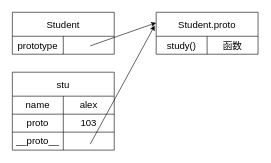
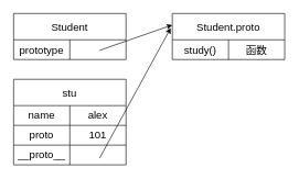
  <mxCell id="0" />
  <mxCell id="1" parent="0" />
  <mxCell id="2" value="Student" style="shape=table;startSize=40;container=1;collapsible=0;childLayout=tableLayout;strokeColor=#000000;fontSize=16;fillColor=#FFFFFF;fontColor=#000000;gradientColor=none;" parent="1" vertex="1"><mxGeometry x="20" y="20" width="170" height="70" as="geometry" /></mxCell>
  <mxCell id="3" value="" style="shape=tableRow;horizontal=0;startSize=0;swimlaneHead=0;swimlaneBody=0;strokeColor=inherit;top=0;left=0;bottom=0;right=0;collapsible=0;dropTarget=0;fillColor=none;points=[[0,0.5],[1,0.5]];portConstraint=eastwest;fontSize=16;" parent="2" vertex="1"><mxGeometry y="40" width="170" height="30" as="geometry" /></mxCell>
  <mxCell id="4" value="prototype" style="shape=partialRectangle;html=1;whiteSpace=wrap;connectable=0;strokeColor=inherit;overflow=hidden;fillColor=none;top=0;left=0;bottom=0;right=0;pointerEvents=1;fontSize=16;fontColor=#000000;labelBackgroundColor=none;labelBorderColor=none;gradientColor=none;" parent="3" vertex="1"><mxGeometry width="85" height="30" as="geometry"><mxRectangle width="85" height="30" as="alternateBounds" /></mxGeometry></mxCell>
  <mxCell id="5" value="" style="shape=partialRectangle;html=1;whiteSpace=wrap;connectable=0;strokeColor=inherit;overflow=hidden;fillColor=none;top=0;left=0;bottom=0;right=0;pointerEvents=1;fontSize=16;fontColor=#000000;labelBackgroundColor=none;labelBorderColor=none;gradientColor=none;" parent="3" vertex="1"><mxGeometry x="85" width="85" height="30" as="geometry"><mxRectangle width="85" height="30" as="alternateBounds" /></mxGeometry></mxCell>
  <mxCell id="6" value="Student.proto" style="shape=table;startSize=40;container=1;collapsible=0;childLayout=tableLayout;strokeColor=#000000;fontSize=16;fillColor=#FFFFFF;fontColor=#000000;" parent="1" vertex="1"><mxGeometry x="260" y="20" width="170" height="70" as="geometry" /></mxCell>
  <mxCell id="7" value="" style="shape=tableRow;horizontal=0;startSize=0;swimlaneHead=0;swimlaneBody=0;strokeColor=inherit;top=0;left=0;bottom=0;right=0;collapsible=0;dropTarget=0;fillColor=none;points=[[0,0.5],[1,0.5]];portConstraint=eastwest;fontSize=16;" parent="6" vertex="1"><mxGeometry y="40" width="170" height="30" as="geometry" /></mxCell>
  <mxCell id="8" value="study()" style="shape=partialRectangle;html=1;whiteSpace=wrap;connectable=0;strokeColor=inherit;overflow=hidden;fillColor=none;top=0;left=0;bottom=0;right=0;pointerEvents=1;fontSize=16;fontColor=#000000;" parent="7" vertex="1"><mxGeometry width="85" height="30" as="geometry"><mxRectangle width="85" height="30" as="alternateBounds" /></mxGeometry></mxCell>
  <mxCell id="9" value="函数" style="shape=partialRectangle;html=1;whiteSpace=wrap;connectable=0;strokeColor=inherit;overflow=hidden;fillColor=none;top=0;left=0;bottom=0;right=0;pointerEvents=1;fontSize=16;fontColor=#000000;" parent="7" vertex="1"><mxGeometry x="85" width="85" height="30" as="geometry"><mxRectangle width="85" height="30" as="alternateBounds" /></mxGeometry></mxCell>
  <mxCell id="10" value="" style="edgeStyle=none;orthogonalLoop=1;jettySize=auto;html=1;rounded=0;entryX=0;entryY=0.25;entryDx=0;entryDy=0;fontColor=#1A1A1A;labelBorderColor=#000000;strokeColor=#000000;" parent="1" target="6" edge="1"><mxGeometry width="80" relative="1" as="geometry"><mxPoint x="150" y="76" as="sourcePoint" /><mxPoint x="262.21" y="48.68" as="targetPoint" /><Array as="points" /></mxGeometry></mxCell>
  <mxCell id="11" value="stu" style="shape=table;startSize=40;container=1;collapsible=0;childLayout=tableLayout;strokeColor=#000000;fontSize=16;fillColor=#FFFFFF;fontColor=#000000;" parent="1" vertex="1"><mxGeometry x="20" y="120" width="170" height="130" as="geometry" /></mxCell>
  <mxCell id="12" value="" style="shape=tableRow;horizontal=0;startSize=0;swimlaneHead=0;swimlaneBody=0;strokeColor=inherit;top=0;left=0;bottom=0;right=0;collapsible=0;dropTarget=0;fillColor=none;points=[[0,0.5],[1,0.5]];portConstraint=eastwest;fontSize=16;" parent="11" vertex="1"><mxGeometry y="40" width="170" height="30" as="geometry" /></mxCell>
  <mxCell id="13" value="name" style="shape=partialRectangle;html=1;whiteSpace=wrap;connectable=0;strokeColor=inherit;overflow=hidden;fillColor=none;top=0;left=0;bottom=0;right=0;pointerEvents=1;fontSize=16;fontColor=#000000;" parent="12" vertex="1"><mxGeometry width="85" height="30" as="geometry"><mxRectangle width="85" height="30" as="alternateBounds" /></mxGeometry></mxCell>
  <mxCell id="14" value="alex" style="shape=partialRectangle;html=1;whiteSpace=wrap;connectable=0;strokeColor=inherit;overflow=hidden;fillColor=none;top=0;left=0;bottom=0;right=0;pointerEvents=1;fontSize=16;fontColor=#000000;" parent="12" vertex="1"><mxGeometry x="85" width="85" height="30" as="geometry"><mxRectangle width="85" height="30" as="alternateBounds" /></mxGeometry></mxCell>
  <mxCell id="15" style="shape=tableRow;horizontal=0;startSize=0;swimlaneHead=0;swimlaneBody=0;strokeColor=inherit;top=0;left=0;bottom=0;right=0;collapsible=0;dropTarget=0;fillColor=none;points=[[0,0.5],[1,0.5]];portConstraint=eastwest;fontSize=16;" parent="11" vertex="1"><mxGeometry y="70" width="170" height="30" as="geometry" /></mxCell>
  <mxCell id="16" value="proto" style="shape=partialRectangle;html=1;whiteSpace=wrap;connectable=0;strokeColor=inherit;overflow=hidden;fillColor=none;top=0;left=0;bottom=0;right=0;pointerEvents=1;fontSize=16;fontColor=#000000;" parent="15" vertex="1"><mxGeometry width="85" height="30" as="geometry"><mxRectangle width="85" height="30" as="alternateBounds" /></mxGeometry></mxCell>
- <mxCell id="17" value="103" style="shape=partialRectangle;html=1;whiteSpace=wrap;connectable=0;strokeColor=inherit;overflow=hidden;fillColor=none;top=0;left=0;bottom=0;right=0;pointerEvents=1;fontSize=16;fontColor=#000000;" parent="15" vertex="1"><mxGeometry x="85" width="85" height="30" as="geometry"><mxRectangle width="85" height="30" as="alternateBounds" /></mxGeometry></mxCell>
+ <mxCell id="17" value="101" style="shape=partialRectangle;html=1;whiteSpace=wrap;connectable=0;strokeColor=inherit;overflow=hidden;fillColor=none;top=0;left=0;bottom=0;right=0;pointerEvents=1;fontSize=16;fontColor=#000000;" parent="15" vertex="1"><mxGeometry x="85" width="85" height="30" as="geometry"><mxRectangle width="85" height="30" as="alternateBounds" /></mxGeometry></mxCell>
  <mxCell id="18" style="shape=tableRow;horizontal=0;startSize=0;swimlaneHead=0;swimlaneBody=0;strokeColor=inherit;top=0;left=0;bottom=0;right=0;collapsible=0;dropTarget=0;fillColor=none;points=[[0,0.5],[1,0.5]];portConstraint=eastwest;fontSize=16;" parent="11" vertex="1"><mxGeometry y="100" width="170" height="30" as="geometry" /></mxCell>
  <mxCell id="19" value="__proto__" style="shape=partialRectangle;html=1;whiteSpace=wrap;connectable=0;strokeColor=inherit;overflow=hidden;fillColor=none;top=0;left=0;bottom=0;right=0;pointerEvents=1;fontSize=16;fontColor=#000000;" parent="18" vertex="1"><mxGeometry width="85" height="30" as="geometry"><mxRectangle width="85" height="30" as="alternateBounds" /></mxGeometry></mxCell>
  <mxCell id="20" style="shape=partialRectangle;html=1;whiteSpace=wrap;connectable=0;strokeColor=inherit;overflow=hidden;fillColor=none;top=0;left=0;bottom=0;right=0;pointerEvents=1;fontSize=16;fontColor=#000000;" parent="18" vertex="1"><mxGeometry x="85" width="85" height="30" as="geometry"><mxRectangle width="85" height="30" as="alternateBounds" /></mxGeometry></mxCell>
  <mxCell id="21" value="" style="edgeStyle=none;orthogonalLoop=1;jettySize=auto;html=1;rounded=0;entryX=-0.014;entryY=0.316;entryDx=0;entryDy=0;entryPerimeter=0;strokeColor=#000000;" parent="1" target="6" edge="1"><mxGeometry width="80" relative="1" as="geometry"><mxPoint x="150" y="240" as="sourcePoint" /><mxPoint x="260" y="140" as="targetPoint" /><Array as="points" /></mxGeometry></mxCell>
